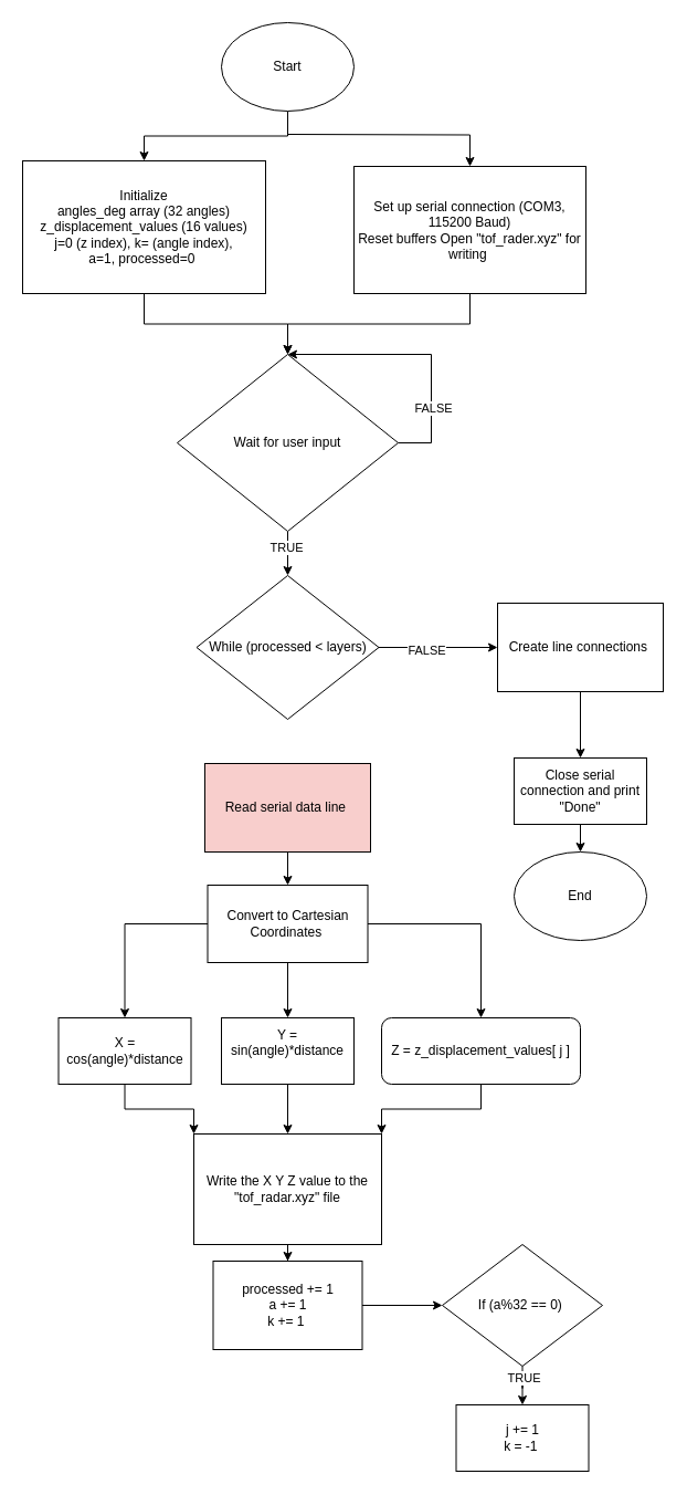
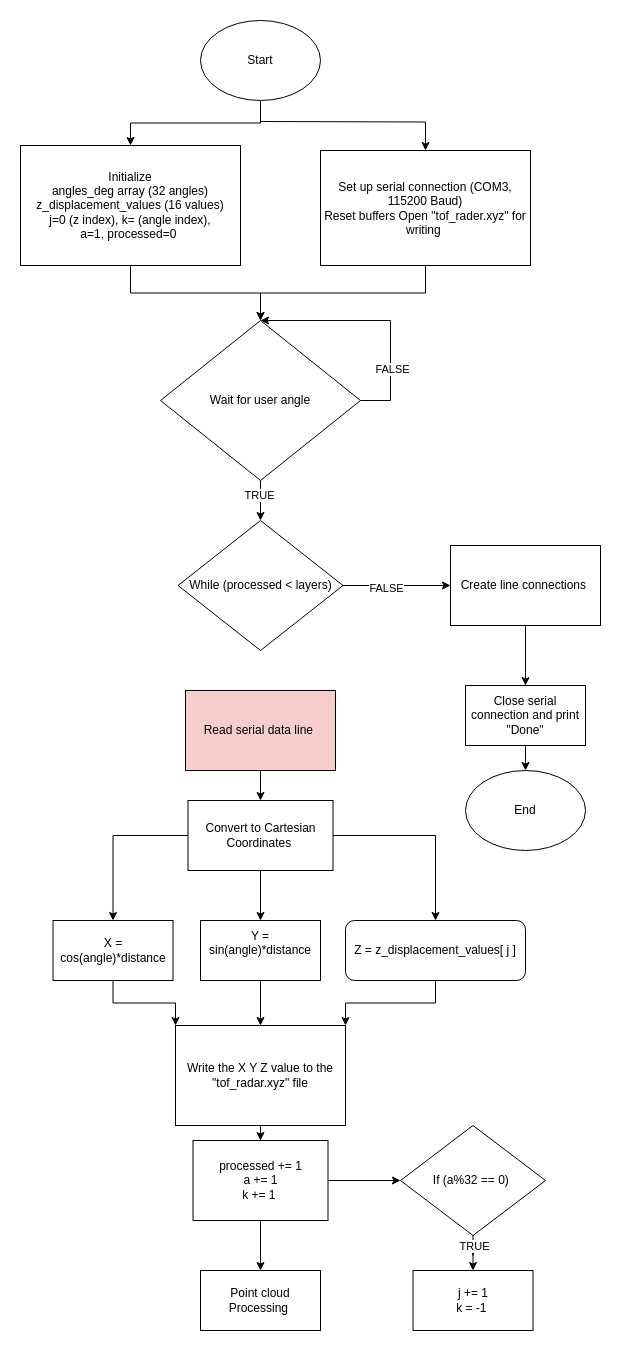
  <mxCell id="0" />
  <mxCell id="1" parent="0" />
  <mxCell id="2" value="" style="edgeStyle=orthogonalEdgeStyle;rounded=0;orthogonalLoop=1;jettySize=auto;html=1;" edge="1" parent="1" source="3" target="5"><mxGeometry relative="1" as="geometry" /></mxCell>
  <mxCell id="3" value="Start" style="ellipse;whiteSpace=wrap;html=1;" vertex="1" parent="1"><mxGeometry x="200" y="20" width="120" height="80" as="geometry" /></mxCell>
  <mxCell id="4" value="" style="edgeStyle=orthogonalEdgeStyle;rounded=0;orthogonalLoop=1;jettySize=auto;html=1;" edge="1" parent="1" source="5" target="9"><mxGeometry relative="1" as="geometry" /></mxCell>
  <mxCell id="5" value="Initialize&lt;br/&gt;angles_deg array (32 angles)&lt;br/&gt;z_displacement_values (16 values)&lt;br/&gt;j=0 (z index), k= (angle index),&lt;br/&gt;a=1, processed=0&amp;nbsp;" style="rounded=0;whiteSpace=wrap;html=1;" vertex="1" parent="1"><mxGeometry x="20" y="145" width="220" height="120" as="geometry" /></mxCell>
  <mxCell id="6" value="Set up serial connection (COM3,&lt;br/&gt;115200 Baud)&lt;br/&gt;Reset buffers Open &quot;tof_rader.xyz&quot; for writing&amp;nbsp;" style="rounded=0;whiteSpace=wrap;html=1;" vertex="1" parent="1"><mxGeometry x="320" y="150" width="210" height="115" as="geometry" /></mxCell>
  <mxCell id="7" value="" style="edgeStyle=orthogonalEdgeStyle;rounded=0;orthogonalLoop=1;jettySize=auto;html=1;" edge="1" parent="1" source="9" target="10"><mxGeometry relative="1" as="geometry" /></mxCell>
  <mxCell id="8" value="TRUE" style="edgeLabel;html=1;align=center;verticalAlign=middle;resizable=0;points=[];" vertex="1" connectable="0" parent="7"><mxGeometry x="-0.317" y="-2" relative="1" as="geometry"><mxPoint as="offset" /></mxGeometry></mxCell>
- <mxCell id="9" value="Wait for user input" style="rhombus;whiteSpace=wrap;html=1;" vertex="1" parent="1"><mxGeometry x="160" y="320" width="200" height="160" as="geometry" /></mxCell>
+ <mxCell id="9" value="Wait for user angle" style="rhombus;whiteSpace=wrap;html=1;" vertex="1" parent="1"><mxGeometry x="160" y="320" width="200" height="160" as="geometry" /></mxCell>
  <mxCell id="10" value="While (processed &amp;lt; layers)" style="rhombus;whiteSpace=wrap;html=1;" vertex="1" parent="1"><mxGeometry x="177.5" y="520" width="165" height="130" as="geometry" /></mxCell>
  <mxCell id="11" value="" style="edgeStyle=orthogonalEdgeStyle;rounded=0;orthogonalLoop=1;jettySize=auto;html=1;" edge="1" parent="1" source="12" target="14"><mxGeometry relative="1" as="geometry" /></mxCell>
  <mxCell id="12" value="Read serial data line&amp;nbsp;" style="rounded=0;whiteSpace=wrap;html=1;fillColor=#f8cecc;" vertex="1" parent="1"><mxGeometry x="185" y="690" width="150" height="80" as="geometry" /></mxCell>
  <mxCell id="13" value="" style="edgeStyle=orthogonalEdgeStyle;rounded=0;orthogonalLoop=1;jettySize=auto;html=1;" edge="1" parent="1" source="14" target="17"><mxGeometry relative="1" as="geometry" /></mxCell>
  <mxCell id="14" value="Convert to Cartesian Coordinates&amp;nbsp;" style="rounded=0;whiteSpace=wrap;html=1;" vertex="1" parent="1"><mxGeometry x="187.5" y="800" width="145" height="70" as="geometry" /></mxCell>
  <mxCell id="15" value="X = cos(angle)*distance" style="rounded=0;whiteSpace=wrap;html=1;" vertex="1" parent="1"><mxGeometry x="52.5" y="920" width="120" height="60" as="geometry" /></mxCell>
  <mxCell id="16" value="" style="edgeStyle=orthogonalEdgeStyle;rounded=0;orthogonalLoop=1;jettySize=auto;html=1;" edge="1" parent="1" source="17" target="20"><mxGeometry relative="1" as="geometry" /></mxCell>
  <mxCell id="17" value="Y =&lt;br/&gt;sin(angle)*distance&lt;div&gt;&lt;br/&gt;&lt;/div&gt;" style="rounded=0;whiteSpace=wrap;html=1;" vertex="1" parent="1"><mxGeometry x="200" y="920" width="120" height="60" as="geometry" /></mxCell>
  <mxCell id="18" value="Z =&amp;nbsp;z_displacement_values[ j ]" style="whiteSpace=wrap;html=1;rounded=1;" vertex="1" parent="1"><mxGeometry x="345" y="920" width="180" height="60" as="geometry" /></mxCell>
  <mxCell id="19" value="" style="edgeStyle=orthogonalEdgeStyle;rounded=0;orthogonalLoop=1;jettySize=auto;html=1;" edge="1" parent="1" source="20" target="23"><mxGeometry relative="1" as="geometry" /></mxCell>
  <mxCell id="20" value="Write the X Y Z value to the &quot;tof_radar.xyz&quot; file" style="rounded=0;whiteSpace=wrap;html=1;" vertex="1" parent="1"><mxGeometry x="175" y="1025" width="170" height="100" as="geometry" /></mxCell>
  <mxCell id="21" value="" style="edgeStyle=orthogonalEdgeStyle;rounded=0;orthogonalLoop=1;jettySize=auto;html=1;" edge="1" parent="1" source="23" target="42"><mxGeometry relative="1" as="geometry" /></mxCell>
+ <mxCell id="22" value="" style="edgeStyle=orthogonalEdgeStyle;rounded=0;orthogonalLoop=1;jettySize=auto;html=1;" edge="1" parent="1" source="23" target="25"><mxGeometry relative="1" as="geometry" /></mxCell>
  <mxCell id="23" value="processed += 1&lt;br/&gt;a += 1&lt;br/&gt;k += 1&amp;nbsp;" style="rounded=0;whiteSpace=wrap;html=1;" vertex="1" parent="1"><mxGeometry x="192.5" y="1140" width="135" height="80" as="geometry" /></mxCell>
  <mxCell id="24" value="j += 1&lt;br/&gt;k = -1&amp;nbsp;" style="rounded=0;whiteSpace=wrap;html=1;" vertex="1" parent="1"><mxGeometry x="412.5" y="1270" width="120" height="60" as="geometry" /></mxCell>
+ <mxCell id="25" value="Point cloud&lt;br/&gt;Processing&amp;nbsp;" style="rounded=0;whiteSpace=wrap;html=1;" vertex="1" parent="1"><mxGeometry x="200" y="1270" width="120" height="60" as="geometry" /></mxCell>
  <mxCell id="26" value="" style="edgeStyle=orthogonalEdgeStyle;rounded=0;orthogonalLoop=1;jettySize=auto;html=1;" edge="1" parent="1" source="27" target="29"><mxGeometry relative="1" as="geometry" /></mxCell>
  <mxCell id="27" value="Create line connections&amp;nbsp;" style="rounded=0;whiteSpace=wrap;html=1;" vertex="1" parent="1"><mxGeometry x="450" y="545" width="150" height="80" as="geometry" /></mxCell>
  <mxCell id="28" value="" style="edgeStyle=orthogonalEdgeStyle;rounded=0;orthogonalLoop=1;jettySize=auto;html=1;" edge="1" parent="1" source="29" target="45"><mxGeometry relative="1" as="geometry" /></mxCell>
  <mxCell id="29" value="Close serial connection and print &quot;Done&quot;" style="rounded=0;whiteSpace=wrap;html=1;" vertex="1" parent="1"><mxGeometry x="465" y="685" width="120" height="60" as="geometry" /></mxCell>
  <mxCell id="30" value="" style="edgeStyle=orthogonalEdgeStyle;rounded=0;orthogonalLoop=1;jettySize=auto;html=1;exitX=0.5;exitY=1;exitDx=0;exitDy=0;entryX=0.5;entryY=0;entryDx=0;entryDy=0;" edge="1" parent="1" source="6" target="9"><mxGeometry relative="1" as="geometry"><mxPoint x="320" y="300" as="sourcePoint" /><mxPoint x="450" y="355" as="targetPoint" /></mxGeometry></mxCell>
  <mxCell id="31" value="" style="edgeStyle=orthogonalEdgeStyle;rounded=0;orthogonalLoop=1;jettySize=auto;html=1;entryX=0.5;entryY=0;entryDx=0;entryDy=0;" edge="1" parent="1" target="6"><mxGeometry relative="1" as="geometry"><mxPoint x="260" y="121" as="sourcePoint" /><mxPoint x="140" y="155" as="targetPoint" /></mxGeometry></mxCell>
  <mxCell id="32" value="" style="endArrow=none;html=1;rounded=0;exitX=1;exitY=0.5;exitDx=0;exitDy=0;" edge="1" parent="1" source="9"><mxGeometry width="50" height="50" relative="1" as="geometry"><mxPoint x="300" y="460" as="sourcePoint" /><mxPoint x="390" y="400" as="targetPoint" /></mxGeometry></mxCell>
  <mxCell id="33" value="" style="endArrow=none;html=1;rounded=0;" edge="1" parent="1"><mxGeometry width="50" height="50" relative="1" as="geometry"><mxPoint x="390" y="320" as="sourcePoint" /><mxPoint x="390" y="400" as="targetPoint" /></mxGeometry></mxCell>
  <mxCell id="34" value="FALSE" style="edgeLabel;html=1;align=center;verticalAlign=middle;resizable=0;points=[];" vertex="1" connectable="0" parent="33"><mxGeometry x="0.192" y="1" relative="1" as="geometry"><mxPoint as="offset" /></mxGeometry></mxCell>
  <mxCell id="35" value="" style="endArrow=classic;html=1;rounded=0;entryX=0.5;entryY=0;entryDx=0;entryDy=0;" edge="1" parent="1" target="9"><mxGeometry width="50" height="50" relative="1" as="geometry"><mxPoint x="390" y="320" as="sourcePoint" /><mxPoint x="350" y="410" as="targetPoint" /></mxGeometry></mxCell>
  <mxCell id="36" value="" style="edgeStyle=orthogonalEdgeStyle;rounded=0;orthogonalLoop=1;jettySize=auto;html=1;exitX=1;exitY=0.5;exitDx=0;exitDy=0;entryX=0.5;entryY=0;entryDx=0;entryDy=0;" edge="1" parent="1" source="14" target="18"><mxGeometry relative="1" as="geometry"><mxPoint x="545" y="800" as="sourcePoint" /><mxPoint x="450" y="860" as="targetPoint" /><Array as="points"><mxPoint x="435" y="835" /></Array></mxGeometry></mxCell>
  <mxCell id="37" value="" style="edgeStyle=orthogonalEdgeStyle;rounded=0;orthogonalLoop=1;jettySize=auto;html=1;exitX=0;exitY=0.5;exitDx=0;exitDy=0;entryX=0.5;entryY=0;entryDx=0;entryDy=0;" edge="1" parent="1" source="14" target="15"><mxGeometry relative="1" as="geometry"><mxPoint x="172.5" y="820.04" as="sourcePoint" /><mxPoint x="70" y="850" as="targetPoint" /></mxGeometry></mxCell>
  <mxCell id="38" value="" style="edgeStyle=orthogonalEdgeStyle;rounded=0;orthogonalLoop=1;jettySize=auto;html=1;exitX=0.5;exitY=1;exitDx=0;exitDy=0;entryX=0;entryY=0;entryDx=0;entryDy=0;" edge="1" parent="1" source="15" target="20"><mxGeometry relative="1" as="geometry"><mxPoint x="125" y="1030" as="sourcePoint" /><mxPoint x="-40" y="1085" as="targetPoint" /></mxGeometry></mxCell>
  <mxCell id="39" value="" style="edgeStyle=orthogonalEdgeStyle;rounded=0;orthogonalLoop=1;jettySize=auto;html=1;exitX=0.5;exitY=1;exitDx=0;exitDy=0;entryX=1;entryY=0;entryDx=0;entryDy=0;" edge="1" parent="1" source="18" target="20"><mxGeometry relative="1" as="geometry"><mxPoint x="605" y="1062.5" as="sourcePoint" /><mxPoint x="440" y="1117.5" as="targetPoint" /></mxGeometry></mxCell>
  <mxCell id="40" value="" style="edgeStyle=orthogonalEdgeStyle;rounded=0;orthogonalLoop=1;jettySize=auto;html=1;" edge="1" parent="1" source="42" target="24"><mxGeometry relative="1" as="geometry" /></mxCell>
  <mxCell id="41" value="TRUE" style="edgeLabel;html=1;align=center;verticalAlign=middle;resizable=0;points=[];" vertex="1" connectable="0" parent="40"><mxGeometry x="-0.534" y="1" relative="1" as="geometry"><mxPoint as="offset" /></mxGeometry></mxCell>
  <mxCell id="42" value="If (a%32 == 0)&amp;nbsp;" style="rhombus;whiteSpace=wrap;html=1;" vertex="1" parent="1"><mxGeometry x="400" y="1125" width="145" height="110" as="geometry" /></mxCell>
  <mxCell id="43" value="" style="edgeStyle=orthogonalEdgeStyle;rounded=0;orthogonalLoop=1;jettySize=auto;html=1;exitX=1;exitY=0.5;exitDx=0;exitDy=0;entryX=0;entryY=0.5;entryDx=0;entryDy=0;" edge="1" parent="1" source="10" target="27"><mxGeometry relative="1" as="geometry"><mxPoint x="332.5" y="580" as="sourcePoint" /><mxPoint x="630" y="585" as="targetPoint" /></mxGeometry></mxCell>
  <mxCell id="44" value="FALSE" style="edgeLabel;html=1;align=center;verticalAlign=middle;resizable=0;points=[];" vertex="1" connectable="0" parent="43"><mxGeometry x="-0.208" y="-2" relative="1" as="geometry"><mxPoint as="offset" /></mxGeometry></mxCell>
  <mxCell id="45" value="End" style="ellipse;whiteSpace=wrap;html=1;" vertex="1" parent="1"><mxGeometry x="465" y="770" width="120" height="80" as="geometry" /></mxCell>
